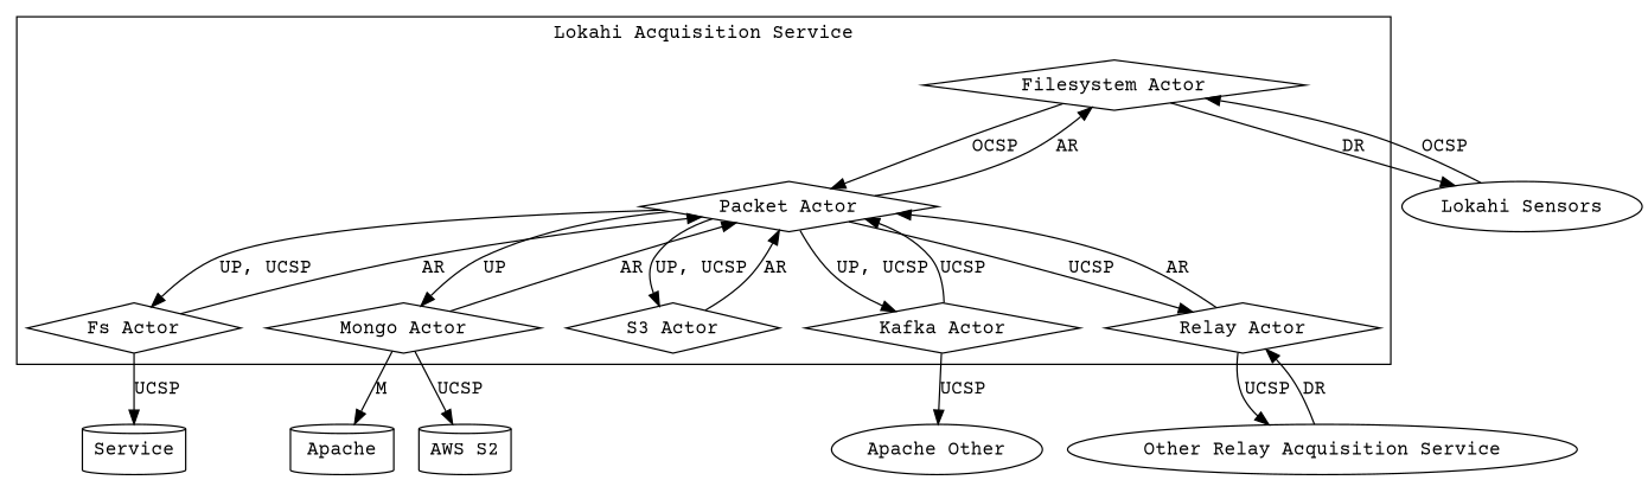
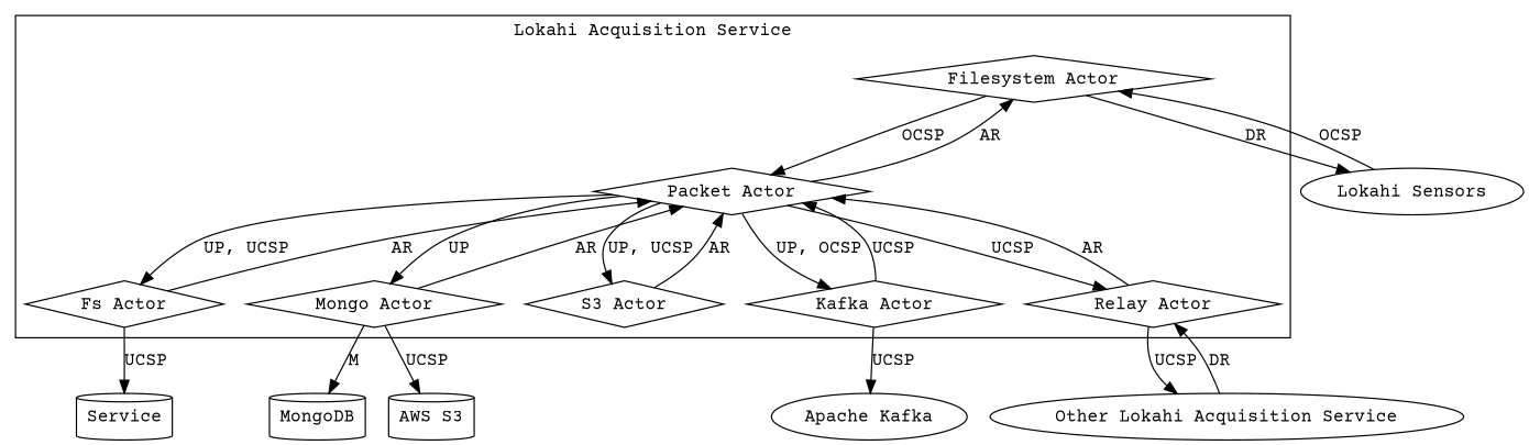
  digraph {
    fontname="Courier Prime"
    node [fontname="Courier Prime" shape=diamond]
    edge [fontname="Courier Prime"]
    n1 [label="Filesystem Actor"]
    n2 [label="Packet Actor"]
    n3 [label="Fs Actor"]
    n4 [label="Mongo Actor"]
    n5 [label="S3 Actor"]
    n6 [label="Kafka Actor"]
    n7 [label="Relay Actor"]
    n8 [label="Lokahi Sensors" shape=""]
    n9 [label=Service shape=cylinder]
-   MongoDB [shape=cylinder label=Apache]
-   n11 [label="AWS S2" shape=cylinder]
-   n12 [label="Apache Other" shape=""]
-   n13 [label="Other Relay Acquisition Service" shape=""]
+   MongoDB [shape=cylinder]
+   n11 [label="AWS S3" shape=cylinder]
+   n12 [label="Apache Kafka" shape=""]
+   n13 [label="Other Lokahi Acquisition Service" shape=""]
    subgraph cluster_1 {
      label="Lokahi Acquisition Service"
      n1
      n2
      n3
      n4
      n5
      n6
      n7
    }
    n1 -> n2 [label=OCSP]
    n1 -> n8 [label=DR]
    n2 -> n1 [label=AR]
    n2 -> n3 [label="UP, UCSP"]
    n2 -> n4 [label=UP]
    n2 -> n5 [label="UP, UCSP"]
-   n2 -> n6 [label="UP, UCSP"]
+   n2 -> n6 [label="UP, OCSP"]
    n2 -> n7 [label=UCSP]
    n3 -> n2 [label=AR]
    n3 -> n9 [label=UCSP]
    n4 -> n2 [label=AR]
    n4 -> MongoDB [label=M]
    n4 -> n11 [label=UCSP]
    n5 -> n2 [label=AR]
    n6 -> n2 [label=UCSP]
    n6 -> n12 [label=UCSP]
    n7 -> n2 [label=AR]
    n7 -> n13 [label=UCSP]
    n8 -> n1 [label=OCSP]
    n13 -> n7 [label=DR]
  }
